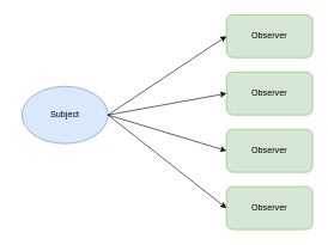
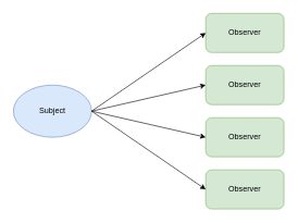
  <mxCell id="0" />
  <mxCell id="1" parent="0" />
- <mxCell id="2" value="Subject" style="ellipse;whiteSpace=wrap;html=1;fillColor=#dae8fc;strokeColor=#6c8ebf;" parent="1" vertex="1"><mxGeometry x="30" y="120" width="120" height="80" as="geometry" /></mxCell>
+ <mxCell id="2" value="Subject" style="ellipse;whiteSpace=wrap;html=1;fillColor=#dae8fc;strokeColor=#6c8ebf;" parent="1" vertex="1"><mxGeometry x="20" y="130" width="120" height="80" as="geometry" /></mxCell>
  <mxCell id="3" value="Observer" style="rounded=1;whiteSpace=wrap;html=1;fillColor=#d5e8d4;strokeColor=#82b366;" parent="1" vertex="1"><mxGeometry x="315" y="100" width="120" height="60" as="geometry" /></mxCell>
  <mxCell id="4" value="Observer" style="rounded=1;whiteSpace=wrap;html=1;fillColor=#d5e8d4;strokeColor=#82b366;" parent="1" vertex="1"><mxGeometry x="315" y="20" width="120" height="60" as="geometry" /></mxCell>
  <mxCell id="5" value="Observer" style="rounded=1;whiteSpace=wrap;html=1;fillColor=#d5e8d4;strokeColor=#82b366;" parent="1" vertex="1"><mxGeometry x="315" y="180" width="120" height="60" as="geometry" /></mxCell>
  <mxCell id="6" value="Observer" style="rounded=1;whiteSpace=wrap;html=1;fillColor=#d5e8d4;strokeColor=#82b366;" parent="1" vertex="1"><mxGeometry x="315" y="260" width="120" height="60" as="geometry" /></mxCell>
  <mxCell id="7" value="" style="endArrow=classic;html=1;rounded=0;exitX=1;exitY=0.5;exitDx=0;exitDy=0;entryX=0;entryY=0.5;entryDx=0;entryDy=0;" parent="1" source="2" target="4" edge="1"><mxGeometry width="50" height="50" relative="1" as="geometry"><mxPoint x="170" y="210" as="sourcePoint" /><mxPoint x="220" y="160" as="targetPoint" /></mxGeometry></mxCell>
  <mxCell id="8" value="" style="endArrow=classic;html=1;rounded=0;entryX=0;entryY=0.5;entryDx=0;entryDy=0;exitX=1;exitY=0.5;exitDx=0;exitDy=0;" parent="1" source="2" target="3" edge="1"><mxGeometry width="50" height="50" relative="1" as="geometry"><mxPoint x="140" y="160" as="sourcePoint" /><mxPoint x="270" y="60" as="targetPoint" /></mxGeometry></mxCell>
  <mxCell id="9" value="" style="endArrow=classic;html=1;rounded=0;entryX=0;entryY=0.5;entryDx=0;entryDy=0;exitX=1;exitY=0.5;exitDx=0;exitDy=0;" parent="1" source="2" target="5" edge="1"><mxGeometry width="50" height="50" relative="1" as="geometry"><mxPoint x="150" y="180" as="sourcePoint" /><mxPoint x="270" y="140" as="targetPoint" /></mxGeometry></mxCell>
  <mxCell id="10" value="" style="endArrow=classic;html=1;rounded=0;entryX=0;entryY=0.5;entryDx=0;entryDy=0;exitX=1;exitY=0.5;exitDx=0;exitDy=0;" parent="1" source="2" target="6" edge="1"><mxGeometry width="50" height="50" relative="1" as="geometry"><mxPoint x="150" y="180" as="sourcePoint" /><mxPoint x="270" y="220" as="targetPoint" /></mxGeometry></mxCell>
